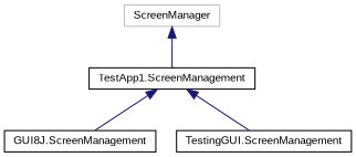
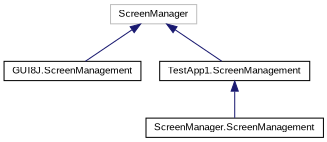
  digraph {
    fontname="Liberation Sans"
    rankdir=TB
    node [color=black fillcolor=white fontname="Liberation Sans" fontsize=10 shape=record style=filled]
    edge [color=midnightblue dir=back fontname="Liberation Sans" fontsize=10 labelfontname=Helvetica labelfontsize=10 style=solid]
    n1 [color=grey75 height=0.2 label=ScreenManager width=0.4]
    n2 [height=0.2 label="GUI8J.ScreenManagement" width=0.4]
    n3 [height=0.2 label="TestApp1.ScreenManagement" width=0.4]
-   n4 [height=0.2 label="TestingGUI.ScreenManagement" width=0.4]
-   n3 -> n2
+   n4 [height=0.2 label="ScreenManager.ScreenManagement" width=0.4]
+   n1 -> n2
    n1 -> n3
    n3 -> n4
  }
